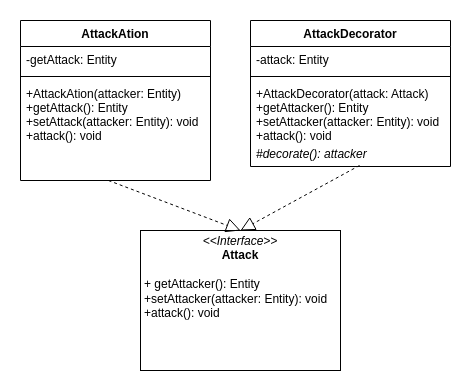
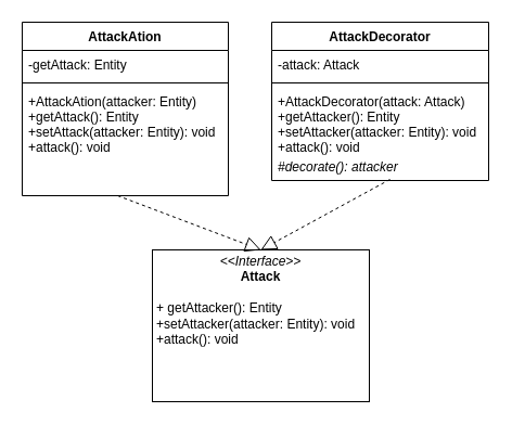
  <mxCell id="0" />
  <mxCell id="1" parent="0" />
  <mxCell id="2" value="AttackDecorator" style="swimlane;fontStyle=1;align=center;verticalAlign=top;childLayout=stackLayout;horizontal=1;startSize=26;horizontalStack=0;resizeParent=1;resizeParentMax=0;resizeLast=0;collapsible=1;marginBottom=0;" vertex="1" parent="1"><mxGeometry x="250" y="20" width="200" height="146" as="geometry" /></mxCell>
- <mxCell id="3" value="-attack: Entity" style="text;strokeColor=none;fillColor=none;align=left;verticalAlign=top;spacingLeft=4;spacingRight=4;overflow=hidden;rotatable=0;points=[[0,0.5],[1,0.5]];portConstraint=eastwest;" vertex="1" parent="2"><mxGeometry y="26" width="200" height="26" as="geometry" /></mxCell>
+ <mxCell id="3" value="-attack: Attack" style="text;strokeColor=none;fillColor=none;align=left;verticalAlign=top;spacingLeft=4;spacingRight=4;overflow=hidden;rotatable=0;points=[[0,0.5],[1,0.5]];portConstraint=eastwest;" vertex="1" parent="2"><mxGeometry y="26" width="200" height="26" as="geometry" /></mxCell>
  <mxCell id="4" value="" style="line;strokeWidth=1;fillColor=none;align=left;verticalAlign=middle;spacingTop=-1;spacingLeft=3;spacingRight=3;rotatable=0;labelPosition=right;points=[];portConstraint=eastwest;" vertex="1" parent="2"><mxGeometry y="52" width="200" height="8" as="geometry" /></mxCell>
  <mxCell id="5" value="+AttackDecorator(attack: Attack)&#10;+getAttacker(): Entity&#10;+setAttacker(attacker: Entity): void&#10;+attack(): void" style="text;strokeColor=none;fillColor=none;align=left;verticalAlign=top;spacingLeft=4;spacingRight=4;overflow=hidden;rotatable=0;points=[[0,0.5],[1,0.5]];portConstraint=eastwest;" vertex="1" parent="2"><mxGeometry y="60" width="200" height="60" as="geometry" /></mxCell>
  <mxCell id="6" value="#decorate(): attacker" style="text;strokeColor=none;fillColor=none;align=left;verticalAlign=top;spacingLeft=4;spacingRight=4;overflow=hidden;rotatable=0;points=[[0,0.5],[1,0.5]];portConstraint=eastwest;fontStyle=2" vertex="1" parent="2"><mxGeometry y="120" width="200" height="26" as="geometry" /></mxCell>
  <mxCell id="7" value="AttackAtion" style="swimlane;fontStyle=1;align=center;verticalAlign=top;childLayout=stackLayout;horizontal=1;startSize=26;horizontalStack=0;resizeParent=1;resizeParentMax=0;resizeLast=0;collapsible=1;marginBottom=0;" vertex="1" parent="1"><mxGeometry x="20" y="20" width="190" height="160" as="geometry" /></mxCell>
  <mxCell id="8" value="-getAttack: Entity" style="text;strokeColor=none;fillColor=none;align=left;verticalAlign=top;spacingLeft=4;spacingRight=4;overflow=hidden;rotatable=0;points=[[0,0.5],[1,0.5]];portConstraint=eastwest;" vertex="1" parent="7"><mxGeometry y="26" width="190" height="26" as="geometry" /></mxCell>
  <mxCell id="9" value="" style="line;strokeWidth=1;fillColor=none;align=left;verticalAlign=middle;spacingTop=-1;spacingLeft=3;spacingRight=3;rotatable=0;labelPosition=right;points=[];portConstraint=eastwest;" vertex="1" parent="7"><mxGeometry y="52" width="190" height="8" as="geometry" /></mxCell>
  <mxCell id="10" value="+AttackAtion(attacker: Entity)&#10;+getAttack(): Entity&#10;+setAttack(attacker: Entity): void&#10;+attack(): void" style="text;strokeColor=none;fillColor=none;align=left;verticalAlign=top;spacingLeft=4;spacingRight=4;overflow=hidden;rotatable=0;points=[[0,0.5],[1,0.5]];portConstraint=eastwest;" vertex="1" parent="7"><mxGeometry y="60" width="190" height="100" as="geometry" /></mxCell>
  <mxCell id="11" value="&lt;p style=&quot;margin: 0px ; margin-top: 4px ; text-align: center&quot;&gt;&lt;i&gt;&amp;lt;&amp;lt;Interface&amp;gt;&amp;gt;&lt;/i&gt;&lt;br&gt;&lt;b&gt;Attack&lt;/b&gt;&lt;/p&gt;&lt;p style=&quot;margin: 0px ; margin-left: 4px&quot;&gt;&lt;br&gt;&lt;/p&gt;&lt;p style=&quot;margin: 0px ; margin-left: 4px&quot;&gt;+ getAttacker(): Entity&lt;/p&gt;&lt;p style=&quot;margin: 0px ; margin-left: 4px&quot;&gt;+setAttacker(attacker: Entity): void&lt;br&gt;+attack(): void&lt;br&gt;&lt;/p&gt;" style="verticalAlign=top;align=left;overflow=fill;fontSize=12;fontFamily=Helvetica;html=1;" vertex="1" parent="1"><mxGeometry x="140" y="230" width="200" height="140" as="geometry" /></mxCell>
  <mxCell id="12" value="" style="endArrow=block;dashed=1;endFill=0;endSize=12;html=1;exitX=0.463;exitY=1;exitDx=0;exitDy=0;exitPerimeter=0;entryX=0.5;entryY=0;entryDx=0;entryDy=0;" edge="1" parent="1" source="10" target="11"><mxGeometry width="160" relative="1" as="geometry"><mxPoint x="110" y="210" as="sourcePoint" /><mxPoint x="270" y="210" as="targetPoint" /></mxGeometry></mxCell>
  <mxCell id="13" value="" style="endArrow=block;dashed=1;endFill=0;endSize=12;html=1;exitX=0.545;exitY=0.962;exitDx=0;exitDy=0;exitPerimeter=0;" edge="1" parent="1" source="6"><mxGeometry width="160" relative="1" as="geometry"><mxPoint x="320" y="190" as="sourcePoint" /><mxPoint x="240" y="230" as="targetPoint" /></mxGeometry></mxCell>
